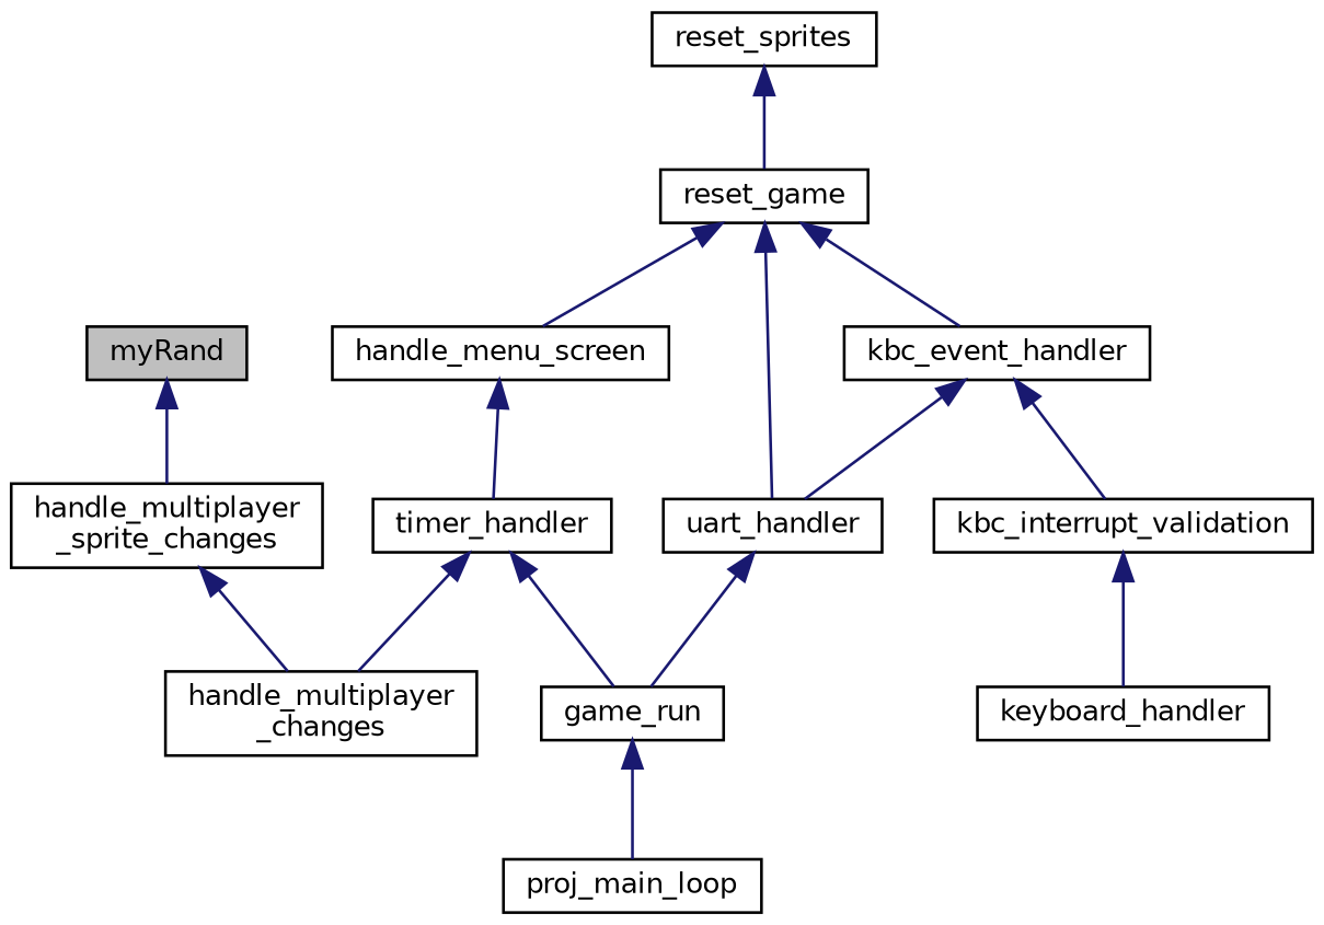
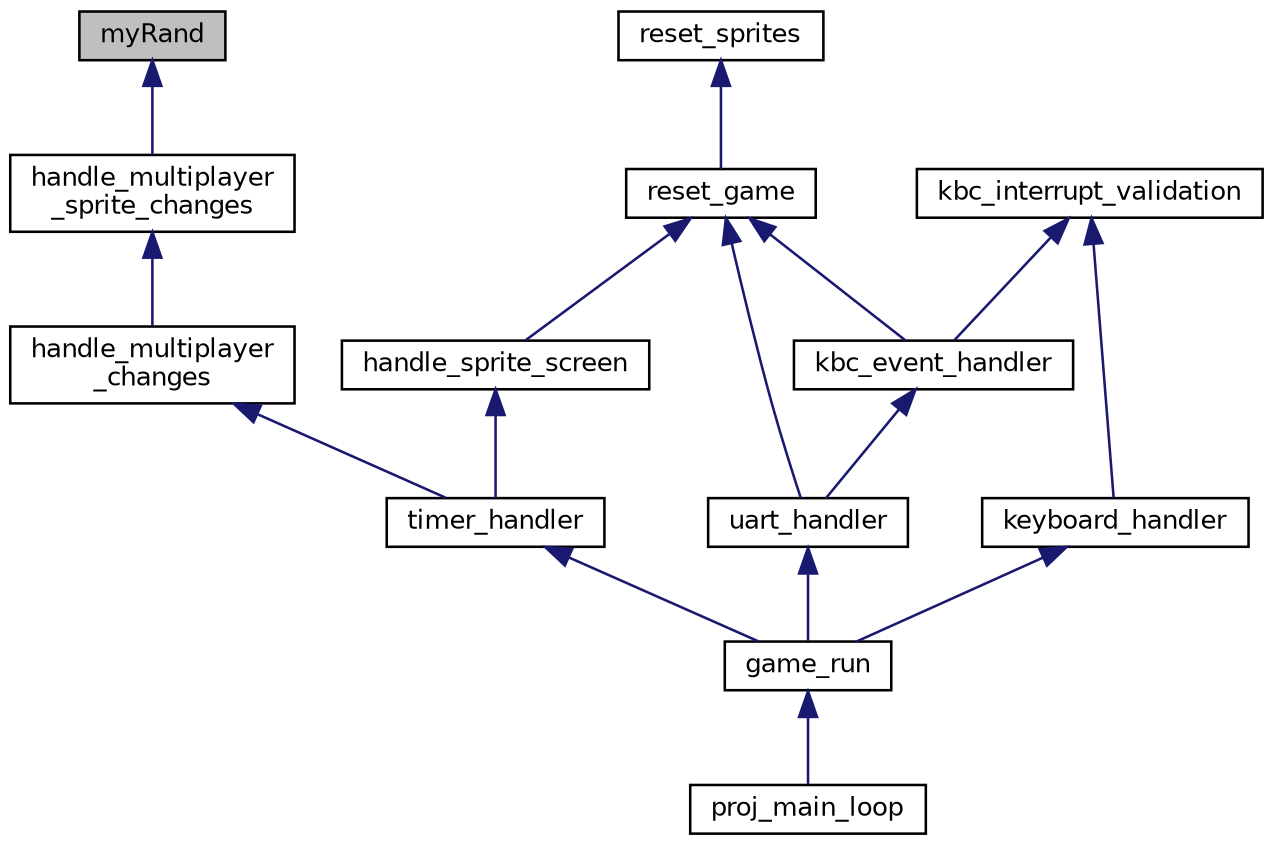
  digraph {
    rankdir=TB
    node [color=black fillcolor=white fontname=Helvetica fontsize=10 shape=record style=filled]
    edge [color=midnightblue dir=back fontname=Helvetica fontsize=10 labelfontname=Helvetica labelfontsize=10 style=solid]
    n1 [fillcolor=grey75 fontcolor=black height=0.2 label=myRand width=0.4]
    n2 [height=0.2 label="handle_multiplayer\l_sprite_changes" width=0.4]
    n3 [height=0.2 label="handle_multiplayer\l_changes" width=0.4]
    n4 [height=0.2 label=reset_sprites width=0.4]
    n5 [height=0.2 label=reset_game width=0.4]
    n6 [height=0.2 label=timer_handler width=0.4]
    n7 [height=0.2 label=game_run width=0.4]
    n8 [height=0.2 label=proj_main_loop width=0.4]
-   n9 [height=0.2 label=handle_menu_screen width=0.4]
+   n9 [height=0.2 label=handle_sprite_screen width=0.4]
    n10 [height=0.2 label=kbc_event_handler width=0.4]
    n11 [height=0.2 label=uart_handler width=0.4]
    n12 [height=0.2 label=kbc_interrupt_validation width=0.4]
    n13 [height=0.2 label=keyboard_handler width=0.4]
    n1 -> n2
    n2 -> n3
-   n6 -> n3
+   n3 -> n6
    n4 -> n5
    n5 -> n9
    n5 -> n10
    n5 -> n11
    n6 -> n7
    n7 -> n8
    n9 -> n6
    n10 -> n11
-   n10 -> n12
+   n12 -> n10
    n11 -> n7
    n12 -> n13
+   n13 -> n7
  }
